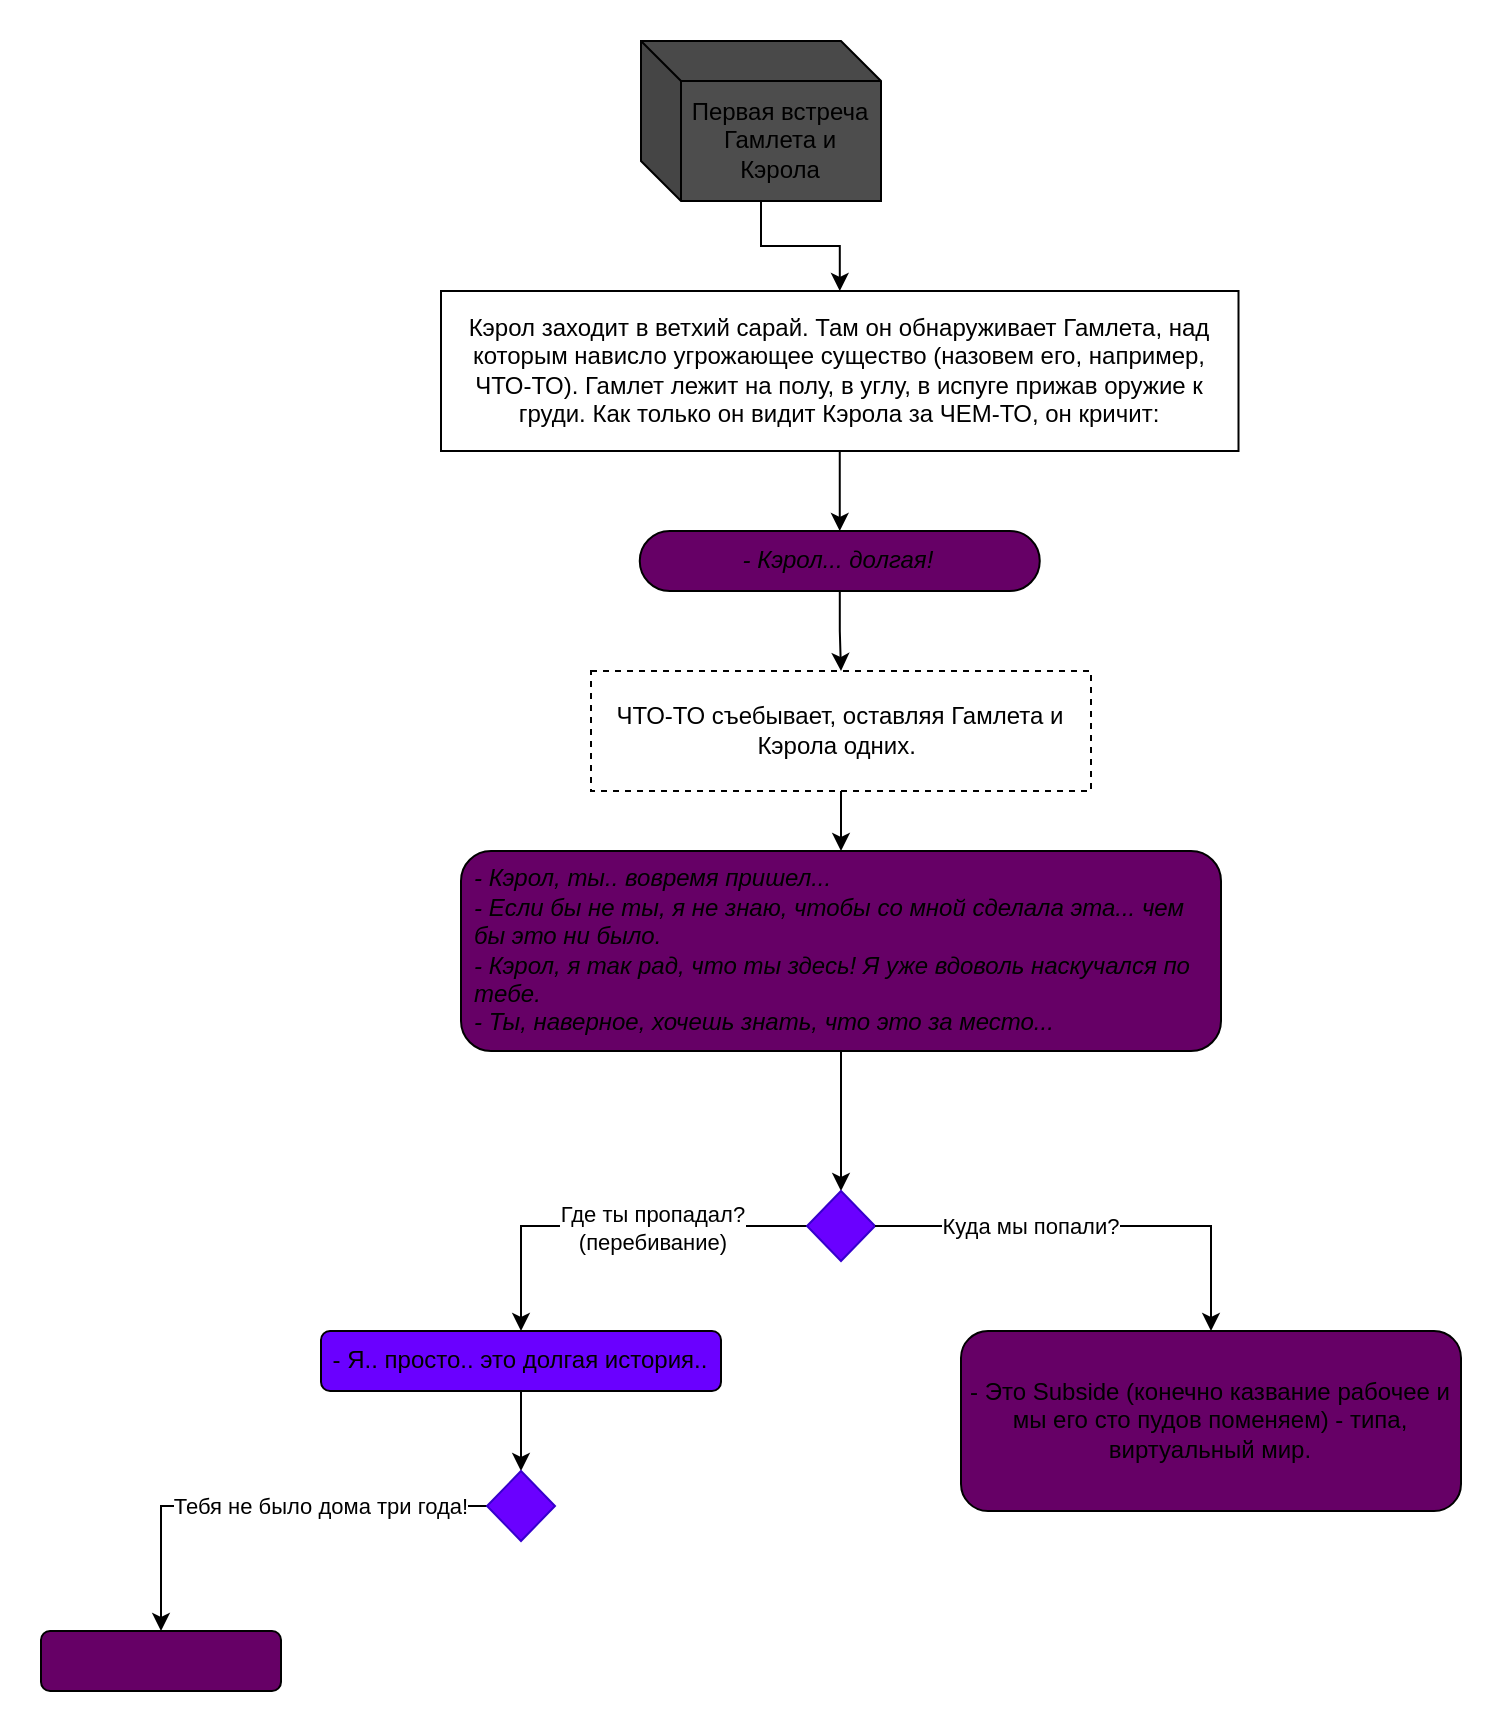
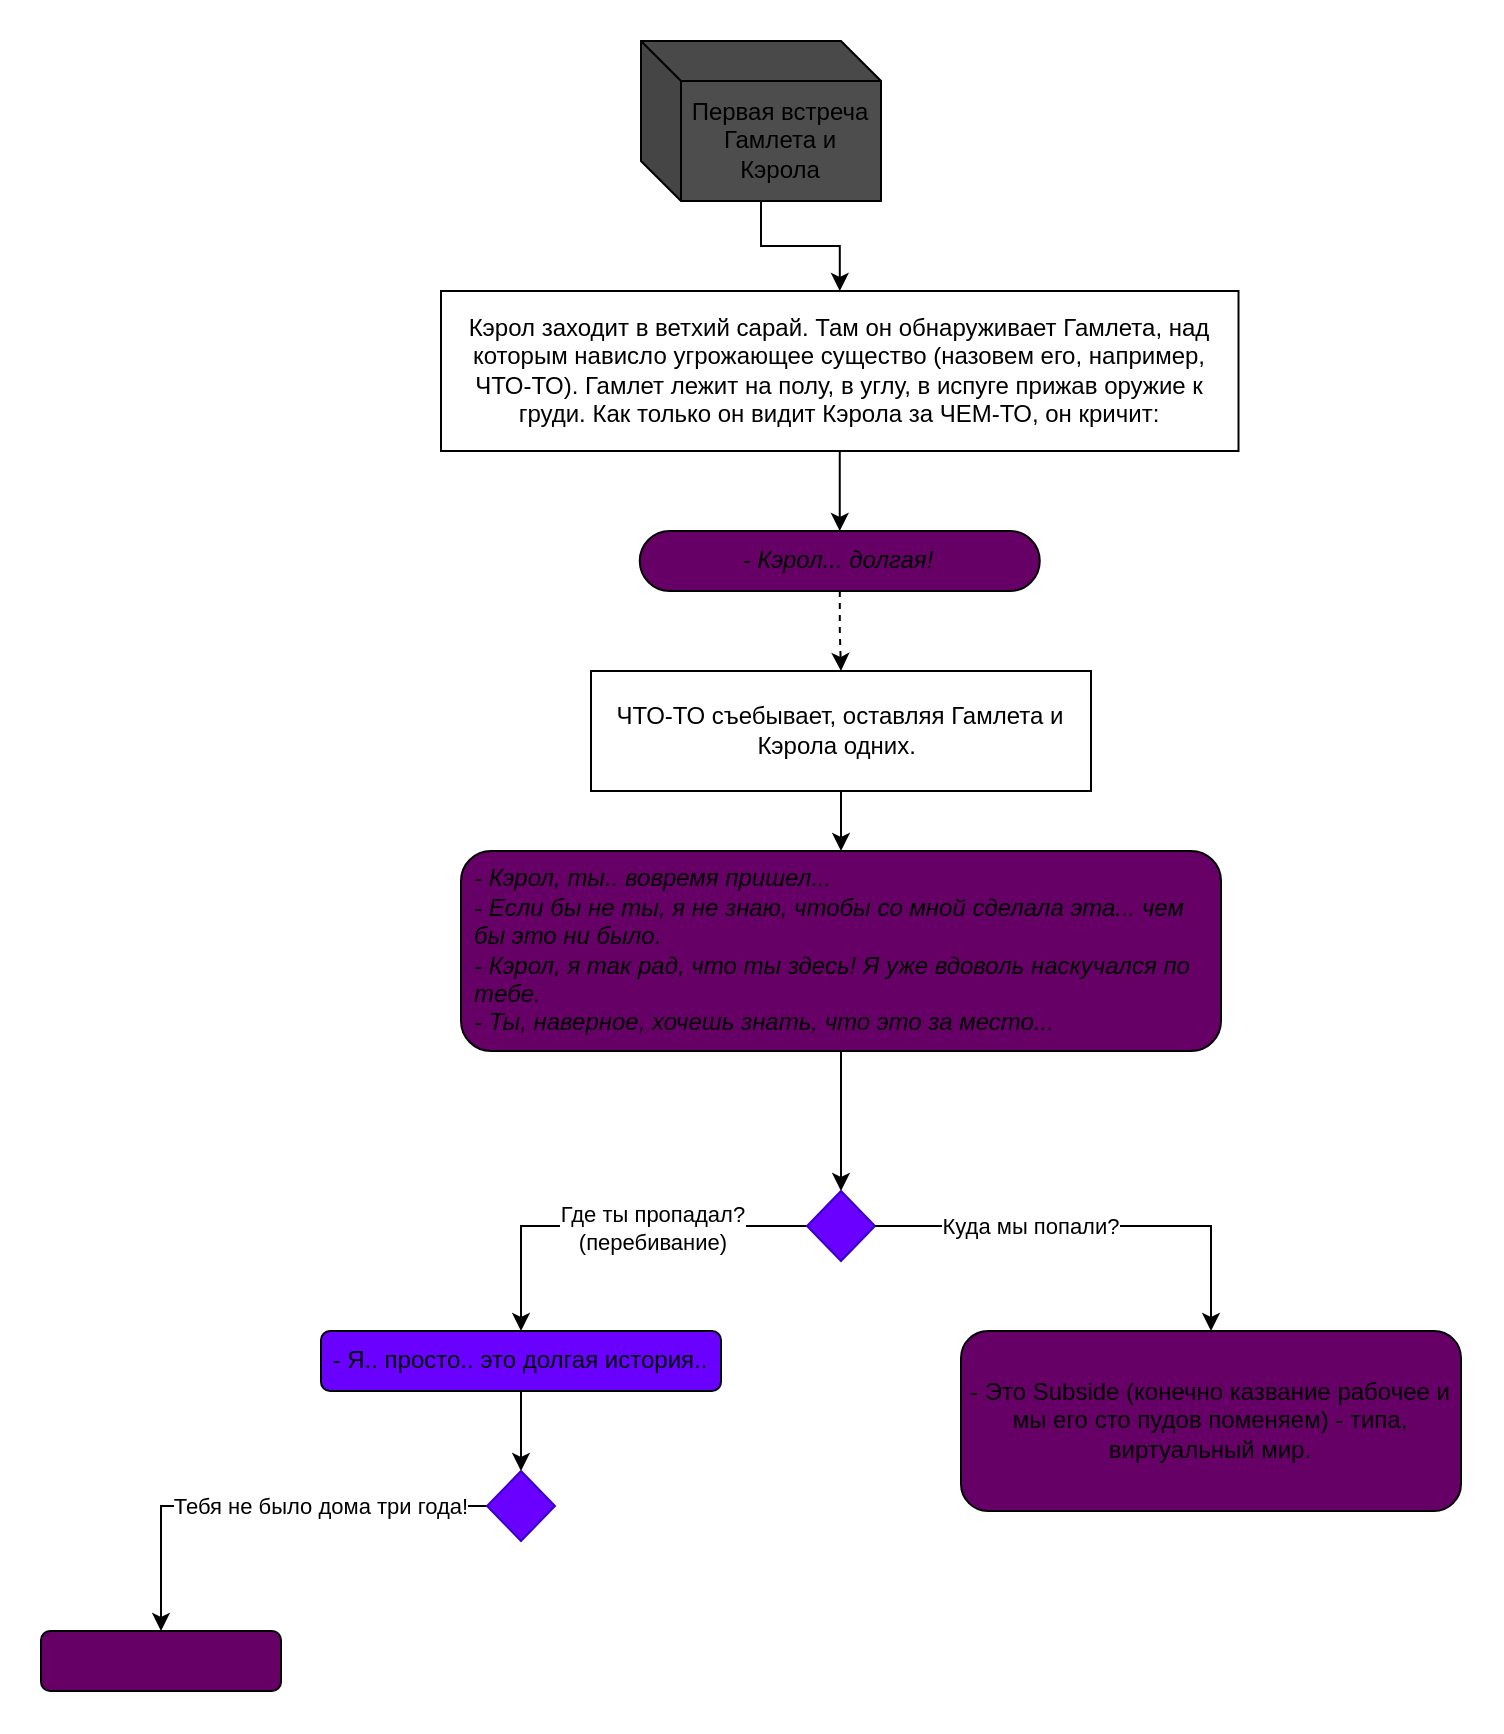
  <mxCell id="0" />
  <mxCell id="1" parent="0" />
  <mxCell id="2" value="" style="edgeStyle=orthogonalEdgeStyle;rounded=0;orthogonalLoop=1;jettySize=auto;html=1;" edge="1" parent="1" source="3" target="5"><mxGeometry relative="1" as="geometry" /></mxCell>
  <mxCell id="3" value="Первая встреча Гамлета и Кэрола" style="shape=cube;whiteSpace=wrap;html=1;boundedLbl=1;backgroundOutline=1;darkOpacity=0.05;darkOpacity2=0.1;fillColor=#4D4D4D;" vertex="1" parent="1"><mxGeometry x="320" y="20" width="120" height="80" as="geometry" /></mxCell>
  <mxCell id="4" value="" style="edgeStyle=orthogonalEdgeStyle;rounded=0;orthogonalLoop=1;jettySize=auto;html=1;" edge="1" parent="1" source="5" target="7"><mxGeometry relative="1" as="geometry" /></mxCell>
  <mxCell id="5" value="Кэрол заходит в ветхий сарай. Там он обнаруживает Гамлета, над которым нависло угрожающее существо (назовем его, например, ЧТО-ТО). Гамлет лежит на полу, в углу, в испуге прижав оружие к груди. Как только он видит Кэрола за ЧЕМ-ТО, он кричит:" style="rounded=0;whiteSpace=wrap;html=1;shape=label;" vertex="1" parent="1"><mxGeometry x="220" y="145" width="398.75" height="80" as="geometry" /></mxCell>
- <mxCell id="6" value="" style="edgeStyle=orthogonalEdgeStyle;rounded=0;orthogonalLoop=1;jettySize=auto;html=1;" edge="1" parent="1" source="7" target="9"><mxGeometry relative="1" as="geometry" /></mxCell>
+ <mxCell id="6" value="" style="edgeStyle=orthogonalEdgeStyle;rounded=0;orthogonalLoop=1;jettySize=auto;html=1;dashed=1;" edge="1" parent="1" source="7" target="9"><mxGeometry relative="1" as="geometry" /></mxCell>
  <mxCell id="7" value="&lt;span&gt;-&amp;nbsp;&lt;/span&gt;&lt;span style=&quot;background-color: initial;&quot;&gt;Кэрол... долгая!&lt;/span&gt;" style="rounded=1;whiteSpace=wrap;html=1;arcSize=50;fontStyle=2;fillColor=#660066;" vertex="1" parent="1"><mxGeometry x="319.38" y="265" width="200" height="30" as="geometry" /></mxCell>
  <mxCell id="8" value="" style="edgeStyle=orthogonalEdgeStyle;rounded=0;orthogonalLoop=1;jettySize=auto;html=1;" edge="1" parent="1" source="9" target="11"><mxGeometry relative="1" as="geometry" /></mxCell>
- <mxCell id="9" value="ЧТО-ТО съебывает, оставляя Гамлета и Кэрола одних.&amp;nbsp;" style="rounded=0;whiteSpace=wrap;html=1;dashed=1;" vertex="1" parent="1"><mxGeometry x="295" y="335" width="250" height="60" as="geometry" /></mxCell>
+ <mxCell id="9" value="ЧТО-ТО съебывает, оставляя Гамлета и Кэрола одних.&amp;nbsp;" style="rounded=0;whiteSpace=wrap;html=1;" vertex="1" parent="1"><mxGeometry x="295" y="335" width="250" height="60" as="geometry" /></mxCell>
  <mxCell id="10" value="" style="edgeStyle=orthogonalEdgeStyle;rounded=0;orthogonalLoop=1;jettySize=auto;html=1;" edge="1" parent="1" source="11" target="14"><mxGeometry relative="1" as="geometry" /></mxCell>
  <mxCell id="11" value="&lt;div&gt;- Кэрол, ты.. вовремя пришел...&lt;/div&gt;&lt;div&gt;- Если бы не ты, я не знаю, чтобы со мной сделала эта... чем бы это ни было.&lt;/div&gt;&lt;div&gt;- Кэрол, я так рад, что ты здесь! Я уже вдоволь наскучался по тебе.&lt;/div&gt;&lt;div&gt;- Ты, наверное, хочешь знать, что это за место...&lt;/div&gt;" style="rounded=1;whiteSpace=wrap;html=1;arcSize=15;fontStyle=2;align=left;verticalAlign=middle;spacingLeft=5;fillColor=#660066;" vertex="1" parent="1"><mxGeometry x="230" y="425" width="380" height="100" as="geometry" /></mxCell>
  <mxCell id="12" value="" style="edgeStyle=orthogonalEdgeStyle;rounded=0;orthogonalLoop=1;jettySize=auto;html=1;" edge="1" parent="1" source="14" target="16"><mxGeometry relative="1" as="geometry" /></mxCell>
  <mxCell id="13" value="Где ты пропадал?&lt;div&gt;(перебивание)&lt;/div&gt;" style="edgeLabel;html=1;align=center;verticalAlign=middle;resizable=0;points=[];" vertex="1" connectable="0" parent="12"><mxGeometry x="-0.201" y="1" relative="1" as="geometry"><mxPoint as="offset" /></mxGeometry></mxCell>
  <mxCell id="14" value="" style="rhombus;whiteSpace=wrap;html=1;fillColor=#6a00ff;fontColor=#ffffff;strokeColor=#3700CC;" vertex="1" parent="1"><mxGeometry x="403" y="595" width="34" height="35" as="geometry" /></mxCell>
  <mxCell id="15" value="" style="edgeStyle=orthogonalEdgeStyle;rounded=0;orthogonalLoop=1;jettySize=auto;html=1;" edge="1" parent="1" source="16" target="22"><mxGeometry relative="1" as="geometry" /></mxCell>
  <mxCell id="16" value="- Я.. просто.. это долгая история.." style="rounded=1;whiteSpace=wrap;html=1;fillColor=#6a00ff;" vertex="1" parent="1"><mxGeometry x="160" y="665" width="200" height="30" as="geometry" /></mxCell>
  <mxCell id="17" value="- Это Subside (конечно казвание рабочее и мы его сто пудов поменяем) - типа, виртуальный мир." style="rounded=1;whiteSpace=wrap;html=1;fillColor=#660066;" vertex="1" parent="1"><mxGeometry x="480" y="665" width="250" height="90" as="geometry" /></mxCell>
  <mxCell id="18" style="edgeStyle=orthogonalEdgeStyle;rounded=0;orthogonalLoop=1;jettySize=auto;html=1;entryX=0.5;entryY=0;entryDx=0;entryDy=0;" edge="1" parent="1" source="14" target="17"><mxGeometry relative="1" as="geometry" /></mxCell>
  <mxCell id="19" value="Куда мы попали?" style="edgeLabel;html=1;align=center;verticalAlign=middle;resizable=0;points=[];" vertex="1" connectable="0" parent="18"><mxGeometry x="-0.302" relative="1" as="geometry"><mxPoint as="offset" /></mxGeometry></mxCell>
  <mxCell id="20" value="" style="edgeStyle=orthogonalEdgeStyle;rounded=0;orthogonalLoop=1;jettySize=auto;html=1;" edge="1" parent="1" source="22" target="23"><mxGeometry relative="1" as="geometry" /></mxCell>
  <mxCell id="21" value="Тебя не было дома три года!" style="edgeLabel;html=1;align=center;verticalAlign=middle;resizable=0;points=[];" vertex="1" connectable="0" parent="20"><mxGeometry x="-0.255" relative="1" as="geometry"><mxPoint as="offset" /></mxGeometry></mxCell>
  <mxCell id="22" value="" style="rhombus;whiteSpace=wrap;html=1;fillColor=#6a00ff;fontColor=#ffffff;strokeColor=#3700CC;" vertex="1" parent="1"><mxGeometry x="243" y="735" width="34" height="35" as="geometry" /></mxCell>
  <mxCell id="23" value="" style="rounded=1;whiteSpace=wrap;html=1;fillColor=#660066;" vertex="1" parent="1"><mxGeometry x="20" y="815" width="120" height="30" as="geometry" /></mxCell>
